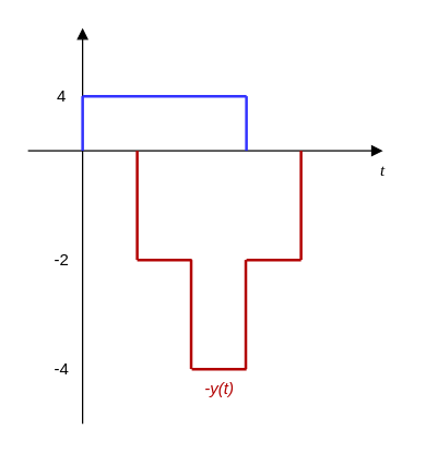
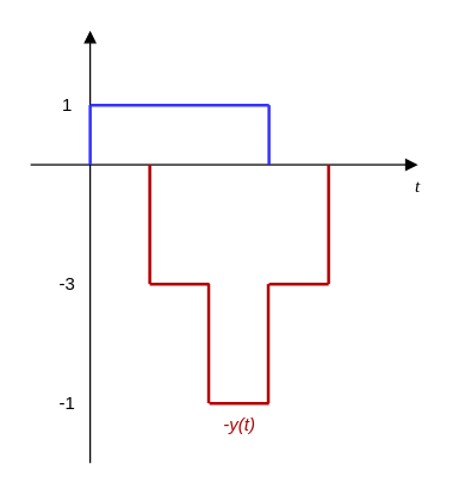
  <mxCell id="0" />
  <mxCell id="1" parent="0" />
  <mxCell id="2" value="" style="endArrow=block;html=1;rounded=0;endFill=1;" parent="1" edge="1"><mxGeometry width="50" height="50" relative="1" as="geometry"><mxPoint x="20" y="110" as="sourcePoint" /><mxPoint x="280" y="110" as="targetPoint" /></mxGeometry></mxCell>
  <mxCell id="3" value="&lt;font face=&quot;Times New Roman&quot;&gt;&lt;i&gt;t&lt;/i&gt;&lt;/font&gt;" style="text;html=1;strokeColor=none;fillColor=none;align=center;verticalAlign=middle;whiteSpace=wrap;rounded=0;" parent="1" vertex="1"><mxGeometry x="270" y="110" width="20" height="30" as="geometry" /></mxCell>
  <mxCell id="4" value="" style="endArrow=block;html=1;rounded=0;endFill=1;" parent="1" edge="1"><mxGeometry width="50" height="50" relative="1" as="geometry"><mxPoint x="60" y="310" as="sourcePoint" /><mxPoint x="60" y="20" as="targetPoint" /></mxGeometry></mxCell>
  <mxCell id="5" value="" style="endArrow=none;html=1;rounded=0;fillColor=#e51400;strokeColor=#B20000;strokeWidth=2;" parent="1" edge="1"><mxGeometry width="50" height="50" relative="1" as="geometry"><mxPoint x="100" y="190" as="sourcePoint" /><mxPoint x="100" y="110" as="targetPoint" /></mxGeometry></mxCell>
  <mxCell id="6" value="" style="endArrow=none;html=1;rounded=0;fillColor=#e51400;strokeColor=#B20000;strokeWidth=2;" parent="1" edge="1"><mxGeometry width="50" height="50" relative="1" as="geometry"><mxPoint x="100" y="190" as="sourcePoint" /><mxPoint x="140" y="190" as="targetPoint" /></mxGeometry></mxCell>
  <mxCell id="7" value="" style="endArrow=none;html=1;rounded=0;fillColor=#e51400;strokeColor=#B20000;strokeWidth=2;" parent="1" edge="1"><mxGeometry x="1" y="-58" width="50" height="50" relative="1" as="geometry"><mxPoint x="139.52" y="270" as="sourcePoint" /><mxPoint x="139.52" y="190" as="targetPoint" /><mxPoint x="-28" y="-50" as="offset" /></mxGeometry></mxCell>
  <mxCell id="8" value="" style="endArrow=none;html=1;rounded=0;fillColor=#e51400;strokeColor=#B20000;strokeWidth=2;" parent="1" edge="1"><mxGeometry width="50" height="50" relative="1" as="geometry"><mxPoint x="140" y="270" as="sourcePoint" /><mxPoint x="180" y="270" as="targetPoint" /></mxGeometry></mxCell>
  <mxCell id="9" value="" style="endArrow=none;html=1;rounded=0;fillColor=#e51400;strokeColor=#B20000;strokeWidth=2;" parent="1" edge="1"><mxGeometry x="1" y="-58" width="50" height="50" relative="1" as="geometry"><mxPoint x="179.52" y="270" as="sourcePoint" /><mxPoint x="179.52" y="190" as="targetPoint" /><mxPoint x="-28" y="-50" as="offset" /></mxGeometry></mxCell>
  <mxCell id="10" value="" style="endArrow=none;html=1;rounded=0;fillColor=#e51400;strokeColor=#B20000;strokeWidth=2;" parent="1" edge="1"><mxGeometry width="50" height="50" relative="1" as="geometry"><mxPoint x="180" y="190" as="sourcePoint" /><mxPoint x="220" y="190" as="targetPoint" /></mxGeometry></mxCell>
  <mxCell id="11" value="" style="endArrow=none;html=1;rounded=0;fillColor=#e51400;strokeColor=#B20000;strokeWidth=2;" parent="1" edge="1"><mxGeometry width="50" height="50" relative="1" as="geometry"><mxPoint x="220" y="190" as="sourcePoint" /><mxPoint x="220" y="110" as="targetPoint" /></mxGeometry></mxCell>
  <mxCell id="12" value="" style="endArrow=none;html=1;rounded=0;strokeWidth=2;strokeColor=#3333FF;" parent="1" edge="1"><mxGeometry width="50" height="50" relative="1" as="geometry"><mxPoint x="60" y="70" as="sourcePoint" /><mxPoint x="180" y="70" as="targetPoint" /></mxGeometry></mxCell>
  <mxCell id="13" value="" style="endArrow=none;html=1;rounded=0;strokeWidth=2;strokeColor=#3333FF;" parent="1" edge="1"><mxGeometry x="1" y="-58" width="50" height="50" relative="1" as="geometry"><mxPoint x="180" y="110" as="sourcePoint" /><mxPoint x="180" y="70" as="targetPoint" /><mxPoint x="-28" y="-50" as="offset" /></mxGeometry></mxCell>
  <mxCell id="14" value="" style="endArrow=none;html=1;rounded=0;strokeWidth=2;strokeColor=#3333FF;" parent="1" edge="1"><mxGeometry x="1" y="-58" width="50" height="50" relative="1" as="geometry"><mxPoint x="60" y="110" as="sourcePoint" /><mxPoint x="60" y="70" as="targetPoint" /><mxPoint x="-28" y="-50" as="offset" /></mxGeometry></mxCell>
  <mxCell id="15" value="&lt;i&gt;&lt;font color=&quot;#b20000&quot;&gt;-y(t)&lt;/font&gt;&lt;/i&gt;" style="text;html=1;align=center;verticalAlign=middle;resizable=0;points=[];autosize=1;strokeColor=none;fillColor=none;" parent="1" vertex="1"><mxGeometry x="140" y="270" width="40" height="30" as="geometry" /></mxCell>
- <mxCell id="16" value="4" style="text;html=1;strokeColor=none;fillColor=none;align=center;verticalAlign=middle;whiteSpace=wrap;rounded=0;fontColor=#000000;" parent="1" vertex="1"><mxGeometry x="40" y="65" width="10" height="10" as="geometry" /></mxCell>
- <mxCell id="17" value="-2" style="text;html=1;strokeColor=none;fillColor=none;align=center;verticalAlign=middle;whiteSpace=wrap;rounded=0;fontColor=#000000;" parent="1" vertex="1"><mxGeometry x="40" y="180" width="10" height="20" as="geometry" /></mxCell>
- <mxCell id="18" value="-4" style="text;html=1;strokeColor=none;fillColor=none;align=center;verticalAlign=middle;whiteSpace=wrap;rounded=0;fontColor=#000000;" parent="1" vertex="1"><mxGeometry x="40" y="260" width="10" height="20" as="geometry" /></mxCell>
+ <mxCell id="16" value="1" style="text;html=1;strokeColor=none;fillColor=none;align=center;verticalAlign=middle;whiteSpace=wrap;rounded=0;fontColor=#000000;" parent="1" vertex="1"><mxGeometry x="40" y="65" width="10" height="10" as="geometry" /></mxCell>
+ <mxCell id="17" value="-3" style="text;html=1;strokeColor=none;fillColor=none;align=center;verticalAlign=middle;whiteSpace=wrap;rounded=0;fontColor=#000000;" parent="1" vertex="1"><mxGeometry x="40" y="180" width="10" height="20" as="geometry" /></mxCell>
+ <mxCell id="18" value="-1" style="text;html=1;strokeColor=none;fillColor=none;align=center;verticalAlign=middle;whiteSpace=wrap;rounded=0;fontColor=#000000;" parent="1" vertex="1"><mxGeometry x="40" y="260" width="10" height="20" as="geometry" /></mxCell>
